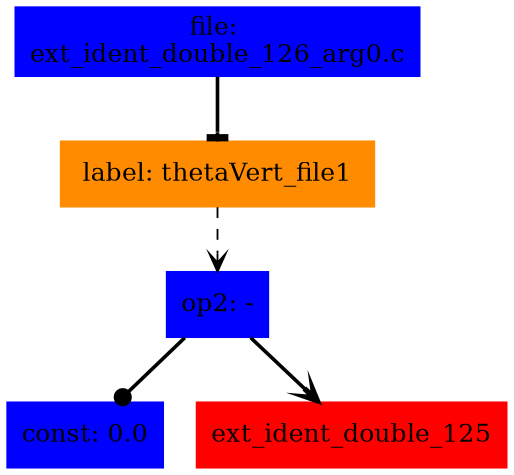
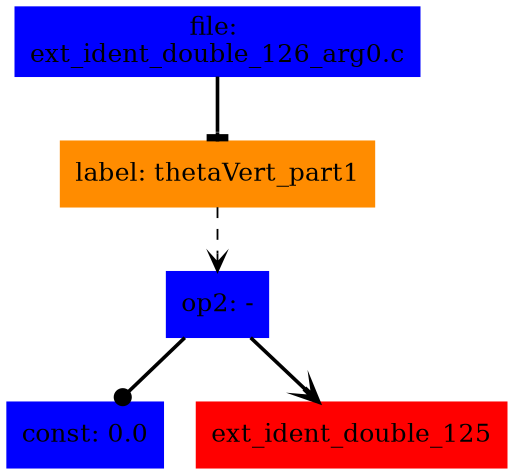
  digraph {
    node [color=blue shape=box style=filled]
    edge [style=bold arrowhead=vee]
    n1 [label="file: \next_ident_double_126_arg0.c"]
-   n2 [color=darkorange label="label: thetaVert_file1"]
+   n2 [color=darkorange label="label: thetaVert_part1"]
    n3 [label="op2: -"]
    n4 [label="const: 0.0"]
    n5 [color=red label=ext_ident_double_125]
    n1 -> n2 [arrowhead=tee]
    n2 -> n3 [style=dashed]
    n3 -> n4 [arrowhead=dot]
    n3 -> n5
  }
